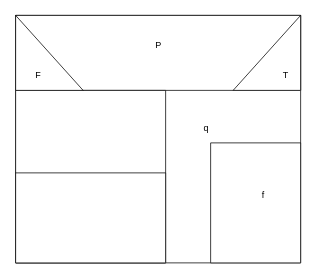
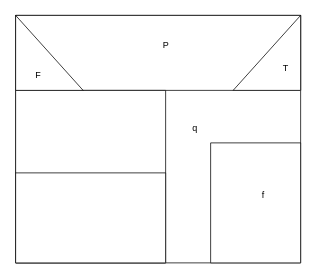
  <mxCell id="0" />
  <mxCell id="1" parent="0" />
  <mxCell id="2" value="" style="verticalLabelPosition=bottom;verticalAlign=top;html=1;shape=mxgraph.basic.rect;fillColor2=none;strokeWidth=1;size=20;indent=5;" vertex="1" parent="1"><mxGeometry x="20" y="20" width="380" height="330" as="geometry" /></mxCell>
  <mxCell id="3" value="" style="verticalLabelPosition=bottom;verticalAlign=top;html=1;shape=mxgraph.basic.rect;fillColor2=none;strokeWidth=1;size=20;indent=5;" vertex="1" parent="1"><mxGeometry x="20" y="20" width="380" height="100" as="geometry" /></mxCell>
  <mxCell id="4" value="" style="verticalLabelPosition=bottom;verticalAlign=top;html=1;shape=mxgraph.basic.rect;fillColor2=none;strokeWidth=1;size=20;indent=5;" vertex="1" parent="1"><mxGeometry x="20" y="120" width="200" height="230" as="geometry" /></mxCell>
  <mxCell id="5" value="" style="verticalLabelPosition=bottom;verticalAlign=top;html=1;shape=mxgraph.basic.rect;fillColor2=none;strokeWidth=1;size=20;indent=5;" vertex="1" parent="1"><mxGeometry x="280" y="190" width="120" height="160" as="geometry" /></mxCell>
  <mxCell id="6" value="" style="verticalLabelPosition=bottom;verticalAlign=top;html=1;shape=mxgraph.basic.orthogonal_triangle" vertex="1" parent="1"><mxGeometry x="20" y="20" width="90" height="100" as="geometry" /></mxCell>
  <mxCell id="7" value="" style="verticalLabelPosition=bottom;verticalAlign=top;html=1;shape=mxgraph.basic.orthogonal_triangle;direction=north;" vertex="1" parent="1"><mxGeometry x="310" y="20" width="90" height="100" as="geometry" /></mxCell>
- <mxCell id="8" value="q" style="text;html=1;resizable=0;autosize=1;align=center;verticalAlign=middle;points=[];fillColor=none;strokeColor=none;rounded=0;" vertex="1" parent="1"><mxGeometry x="264" y="160" width="20" height="20" as="geometry" /></mxCell>
+ <mxCell id="8" value="q" style="text;html=1;resizable=0;autosize=1;align=center;verticalAlign=middle;points=[];fillColor=none;strokeColor=none;rounded=0;" vertex="1" parent="1"><mxGeometry x="249" y="160" width="20" height="20" as="geometry" /></mxCell>
  <mxCell id="9" value="f" style="text;html=1;resizable=0;autosize=1;align=center;verticalAlign=middle;points=[];fillColor=none;strokeColor=none;rounded=0;" vertex="1" parent="1"><mxGeometry x="340" y="250" width="20" height="20" as="geometry" /></mxCell>
- <mxCell id="10" value="P" style="text;html=1;resizable=0;autosize=1;align=center;verticalAlign=middle;points=[];fillColor=none;strokeColor=none;rounded=0;" vertex="1" parent="1"><mxGeometry x="200" y="50" width="20" height="20" as="geometry" /></mxCell>
+ <mxCell id="10" value="P" style="text;html=1;resizable=0;autosize=1;align=center;verticalAlign=middle;points=[];fillColor=none;strokeColor=none;rounded=0;" vertex="1" parent="1"><mxGeometry x="210" y="50" width="20" height="20" as="geometry" /></mxCell>
  <mxCell id="11" value="F" style="text;html=1;resizable=0;autosize=1;align=center;verticalAlign=middle;points=[];fillColor=none;strokeColor=none;rounded=0;" vertex="1" parent="1"><mxGeometry x="40" y="90" width="20" height="20" as="geometry" /></mxCell>
- <mxCell id="12" value="T" style="text;html=1;resizable=0;autosize=1;align=center;verticalAlign=middle;points=[];fillColor=none;strokeColor=none;rounded=0;" vertex="1" parent="1"><mxGeometry x="370" y="90" width="20" height="20" as="geometry" /></mxCell>
+ <mxCell id="12" value="T" style="text;html=1;resizable=0;autosize=1;align=center;verticalAlign=middle;points=[];fillColor=none;strokeColor=none;rounded=0;" vertex="1" parent="1"><mxGeometry x="370" y="80" width="20" height="20" as="geometry" /></mxCell>
  <mxCell id="13" value="" style="verticalLabelPosition=bottom;verticalAlign=top;html=1;shape=mxgraph.basic.rect;fillColor2=none;strokeWidth=1;size=20;indent=5;" vertex="1" parent="1"><mxGeometry x="20" y="230" width="200" height="120" as="geometry" /></mxCell>
